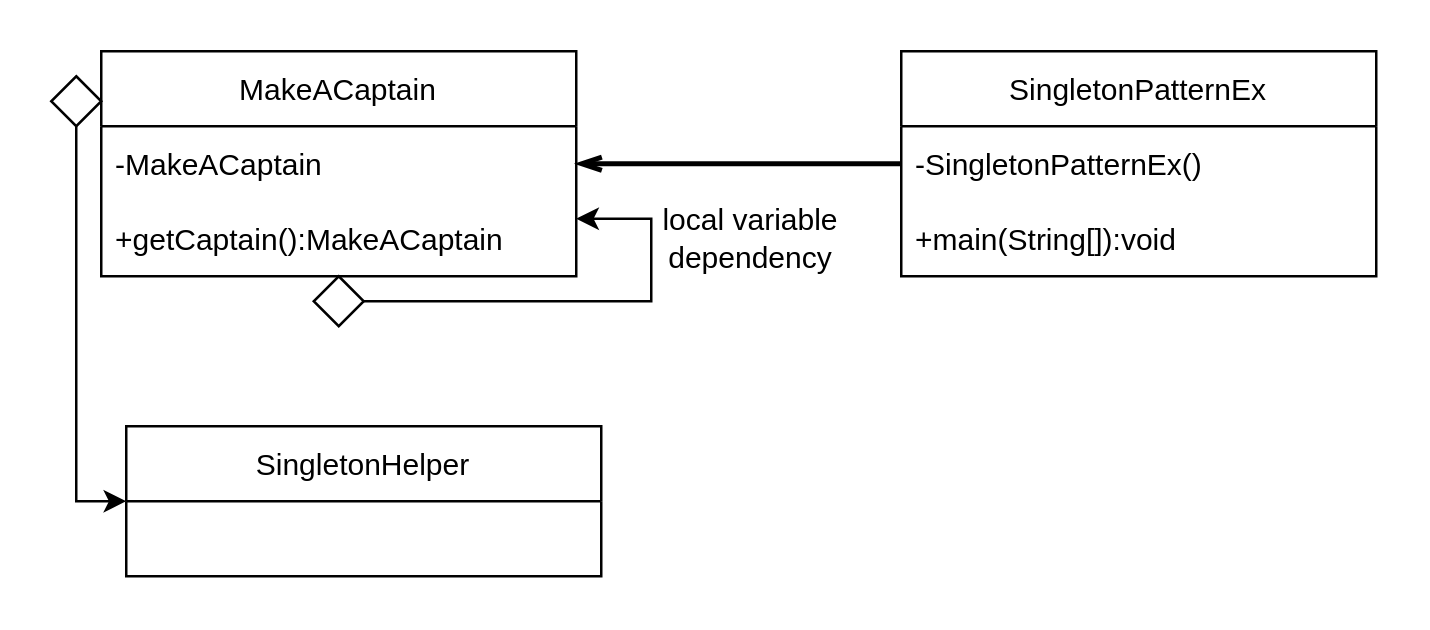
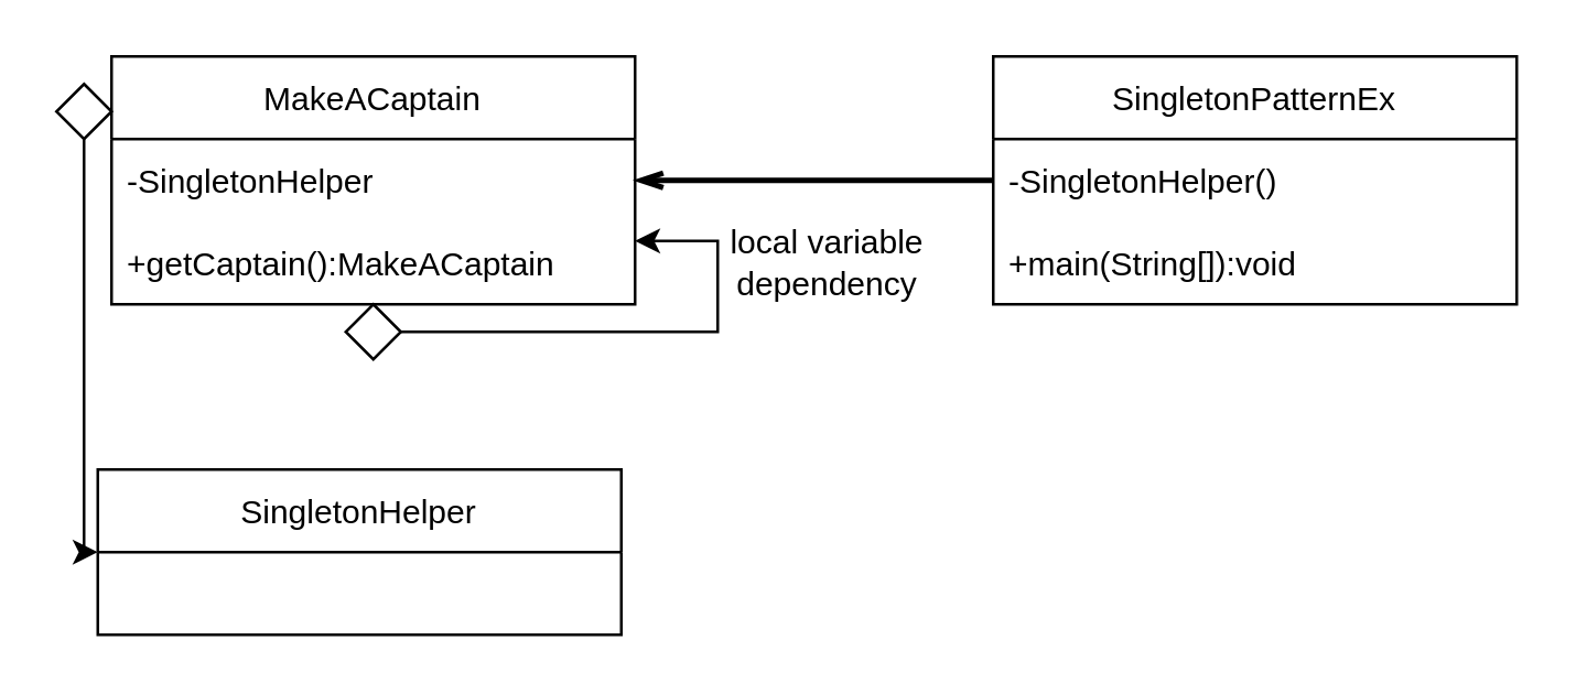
  <mxCell id="0" />
  <mxCell id="1" parent="0" />
  <mxCell id="2" value="MakeACaptain" style="swimlane;fontStyle=0;childLayout=stackLayout;horizontal=1;startSize=30;horizontalStack=0;resizeParent=1;resizeParentMax=0;resizeLast=0;collapsible=1;marginBottom=0;" vertex="1" parent="1"><mxGeometry x="40" y="20" width="190" height="90" as="geometry" /></mxCell>
- <mxCell id="3" value="-MakeACaptain" style="text;strokeColor=none;fillColor=none;align=left;verticalAlign=middle;spacingLeft=4;spacingRight=4;overflow=hidden;points=[[0,0.5],[1,0.5]];portConstraint=eastwest;rotatable=0;" vertex="1" parent="2"><mxGeometry y="30" width="190" height="30" as="geometry" /></mxCell>
+ <mxCell id="3" value="-SingletonHelper" style="text;strokeColor=none;fillColor=none;align=left;verticalAlign=middle;spacingLeft=4;spacingRight=4;overflow=hidden;points=[[0,0.5],[1,0.5]];portConstraint=eastwest;rotatable=0;" vertex="1" parent="2"><mxGeometry y="30" width="190" height="30" as="geometry" /></mxCell>
  <mxCell id="4" value="+getCaptain():MakeACaptain" style="text;strokeColor=none;fillColor=none;align=left;verticalAlign=middle;spacingLeft=4;spacingRight=4;overflow=hidden;points=[[0,0.5],[1,0.5]];portConstraint=eastwest;rotatable=0;" vertex="1" parent="2"><mxGeometry y="60" width="190" height="30" as="geometry" /></mxCell>
- <mxCell id="5" value="SingletonHelper" style="swimlane;fontStyle=0;childLayout=stackLayout;horizontal=1;startSize=30;horizontalStack=0;resizeParent=1;resizeParentMax=0;resizeLast=0;collapsible=1;marginBottom=0;" vertex="1" parent="1"><mxGeometry x="50" y="170" width="190" height="60" as="geometry" /></mxCell>
+ <mxCell id="5" value="SingletonHelper" style="swimlane;fontStyle=0;childLayout=stackLayout;horizontal=1;startSize=30;horizontalStack=0;resizeParent=1;resizeParentMax=0;resizeLast=0;collapsible=1;marginBottom=0;" vertex="1" parent="1"><mxGeometry x="35" y="170" width="190" height="60" as="geometry" /></mxCell>
  <mxCell id="6" value="" style="rhombus;whiteSpace=wrap;html=1;" vertex="1" parent="1"><mxGeometry x="20" y="30" width="20" height="20" as="geometry" /></mxCell>
  <mxCell id="7" value="" style="endArrow=classic;html=1;rounded=0;exitX=0.5;exitY=1;exitDx=0;exitDy=0;entryX=0;entryY=0.5;entryDx=0;entryDy=0;" edge="1" parent="1" source="6" target="5"><mxGeometry width="50" height="50" relative="1" as="geometry"><mxPoint x="-20" y="160" as="sourcePoint" /><mxPoint x="30" y="110" as="targetPoint" /><Array as="points"><mxPoint x="30" y="200" /></Array></mxGeometry></mxCell>
  <mxCell id="8" value="SingletonPatternEx" style="swimlane;fontStyle=0;childLayout=stackLayout;horizontal=1;startSize=30;horizontalStack=0;resizeParent=1;resizeParentMax=0;resizeLast=0;collapsible=1;marginBottom=0;" vertex="1" parent="1"><mxGeometry x="360" y="20" width="190" height="90" as="geometry" /></mxCell>
- <mxCell id="9" value="-SingletonPatternEx()" style="text;strokeColor=none;fillColor=none;align=left;verticalAlign=middle;spacingLeft=4;spacingRight=4;overflow=hidden;points=[[0,0.5],[1,0.5]];portConstraint=eastwest;rotatable=0;" vertex="1" parent="8"><mxGeometry y="30" width="190" height="30" as="geometry" /></mxCell>
+ <mxCell id="9" value="-SingletonHelper()" style="text;strokeColor=none;fillColor=none;align=left;verticalAlign=middle;spacingLeft=4;spacingRight=4;overflow=hidden;points=[[0,0.5],[1,0.5]];portConstraint=eastwest;rotatable=0;" vertex="1" parent="8"><mxGeometry y="30" width="190" height="30" as="geometry" /></mxCell>
  <mxCell id="10" value="+main(String[]):void" style="text;strokeColor=none;fillColor=none;align=left;verticalAlign=middle;spacingLeft=4;spacingRight=4;overflow=hidden;points=[[0,0.5],[1,0.5]];portConstraint=eastwest;rotatable=0;" vertex="1" parent="8"><mxGeometry y="60" width="190" height="30" as="geometry" /></mxCell>
  <mxCell id="11" value="" style="rhombus;whiteSpace=wrap;html=1;" vertex="1" parent="1"><mxGeometry x="125" y="110" width="20" height="20" as="geometry" /></mxCell>
  <mxCell id="12" value="" style="endArrow=classic;html=1;rounded=0;exitX=1;exitY=0.5;exitDx=0;exitDy=0;entryX=1;entryY=0.233;entryDx=0;entryDy=0;entryPerimeter=0;" edge="1" parent="1" source="11" target="4"><mxGeometry width="50" height="50" relative="1" as="geometry"><mxPoint x="40" y="60" as="sourcePoint" /><mxPoint x="50" y="190" as="targetPoint" /><Array as="points"><mxPoint x="260" y="120" /><mxPoint x="260" y="87" /></Array></mxGeometry></mxCell>
  <mxCell id="13" value="" style="endArrow=none;dashed=0;html=1;dashPattern=1 3;strokeWidth=2;rounded=0;entryX=0;entryY=0.5;entryDx=0;entryDy=0;exitX=1;exitY=0.5;exitDx=0;exitDy=0;startArrow=openThin;startFill=0;" edge="1" parent="1" source="3" target="9"><mxGeometry width="50" height="50" relative="1" as="geometry"><mxPoint x="170" y="110" as="sourcePoint" /><mxPoint x="220" y="60" as="targetPoint" /></mxGeometry></mxCell>
  <mxCell id="14" value="local variable dependency" style="text;html=1;strokeColor=none;fillColor=none;align=center;verticalAlign=middle;whiteSpace=wrap;rounded=0;" vertex="1" parent="1"><mxGeometry x="250" y="80" width="100" height="30" as="geometry" /></mxCell>
